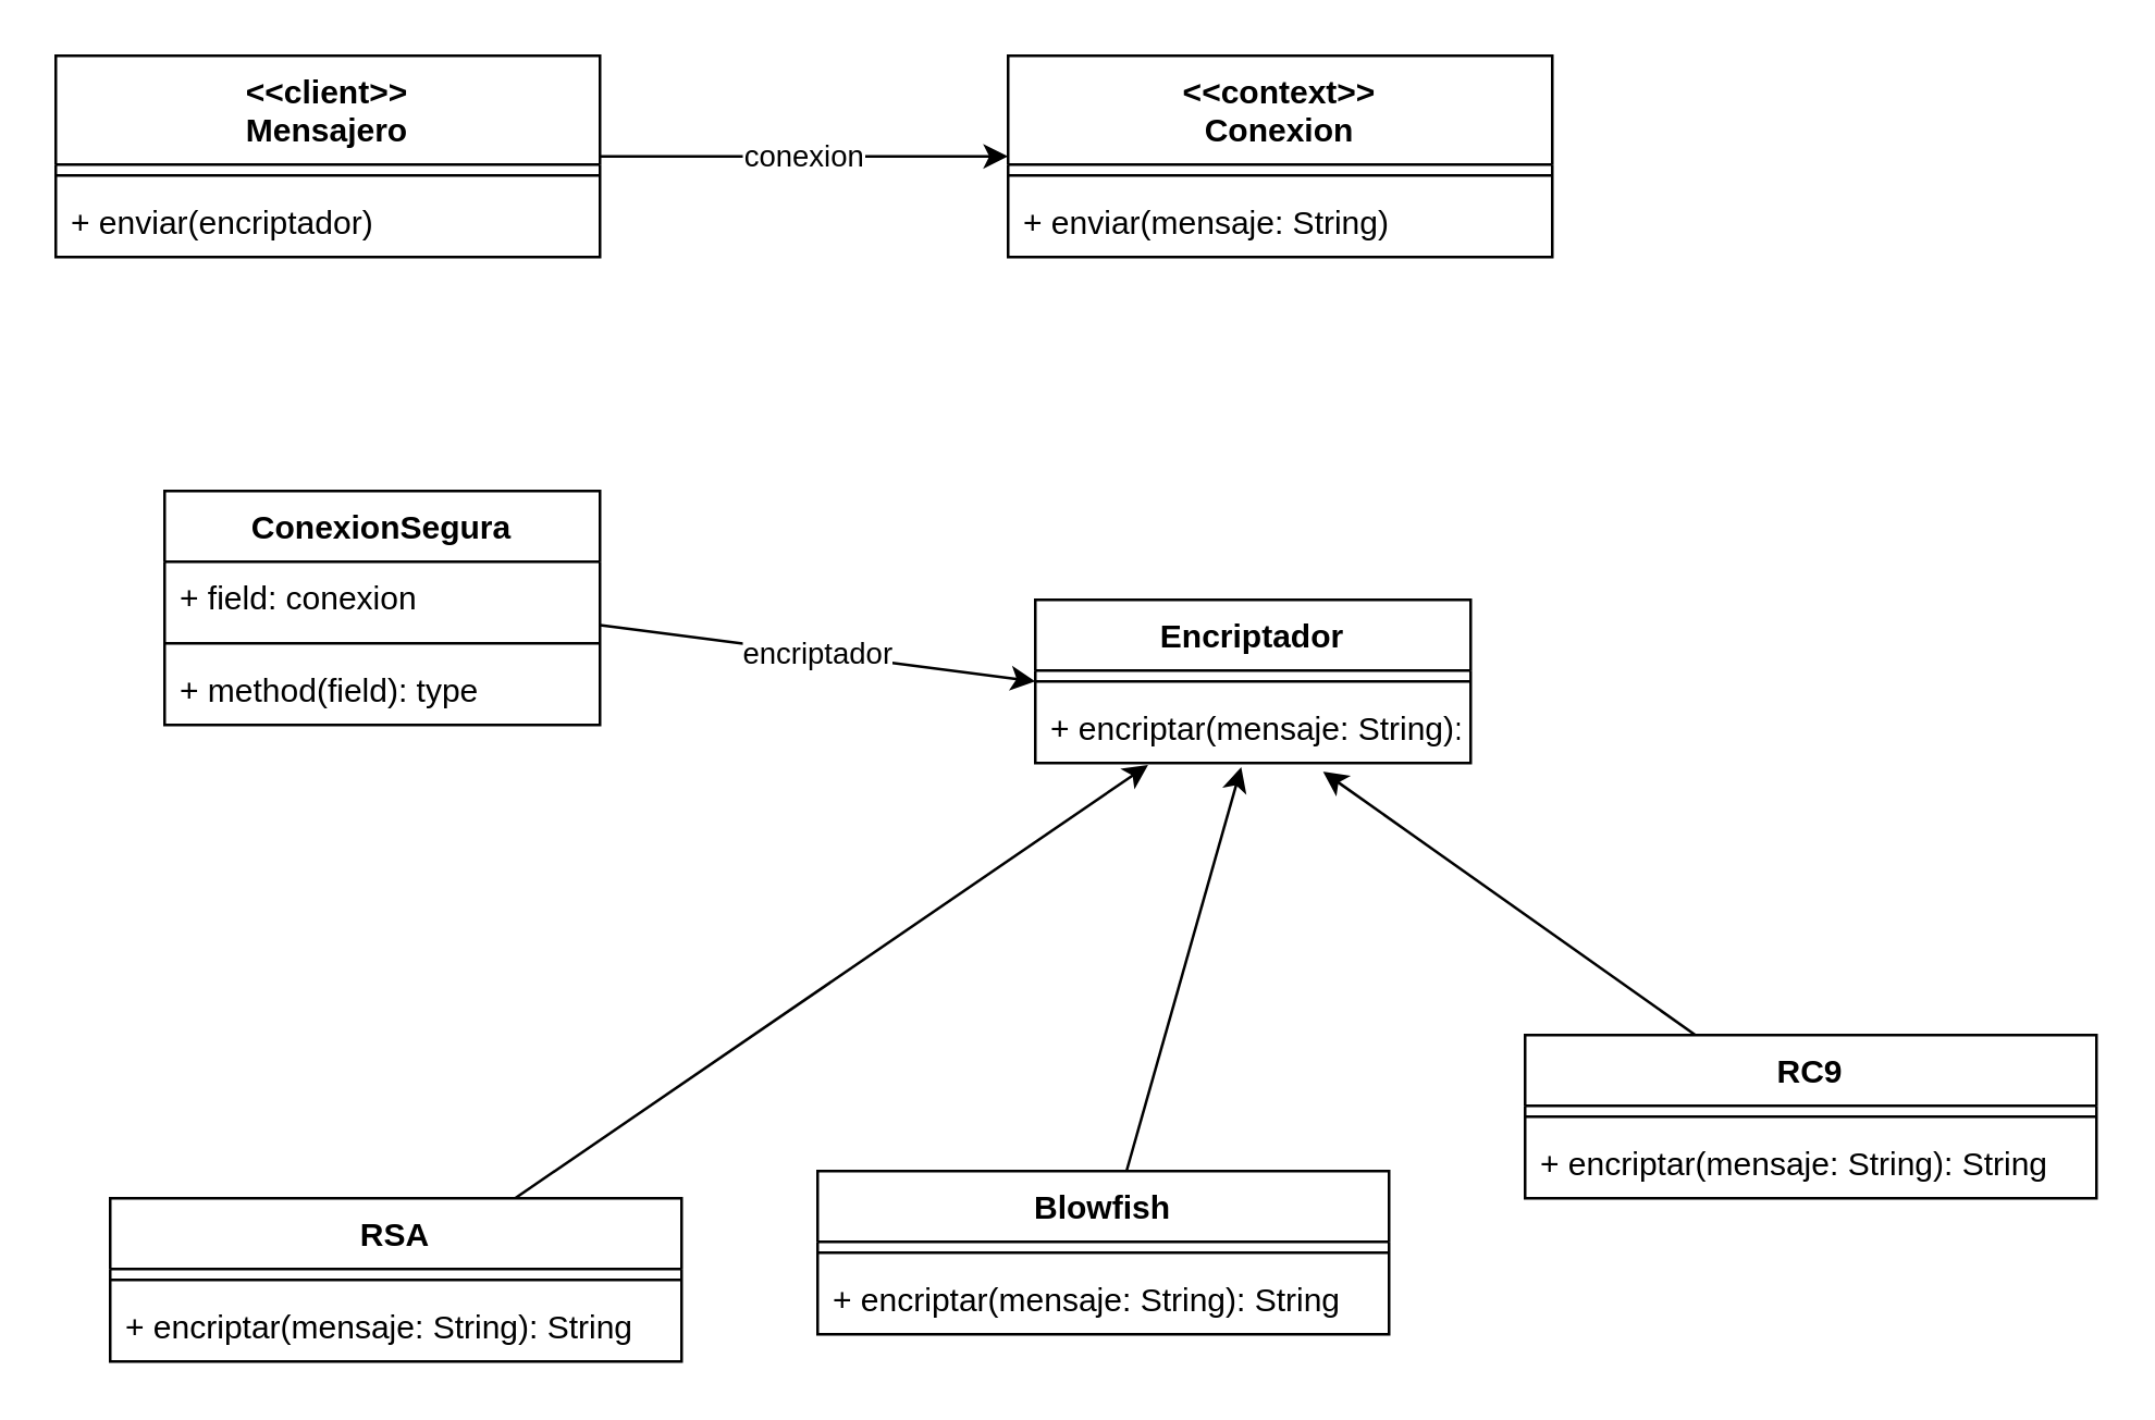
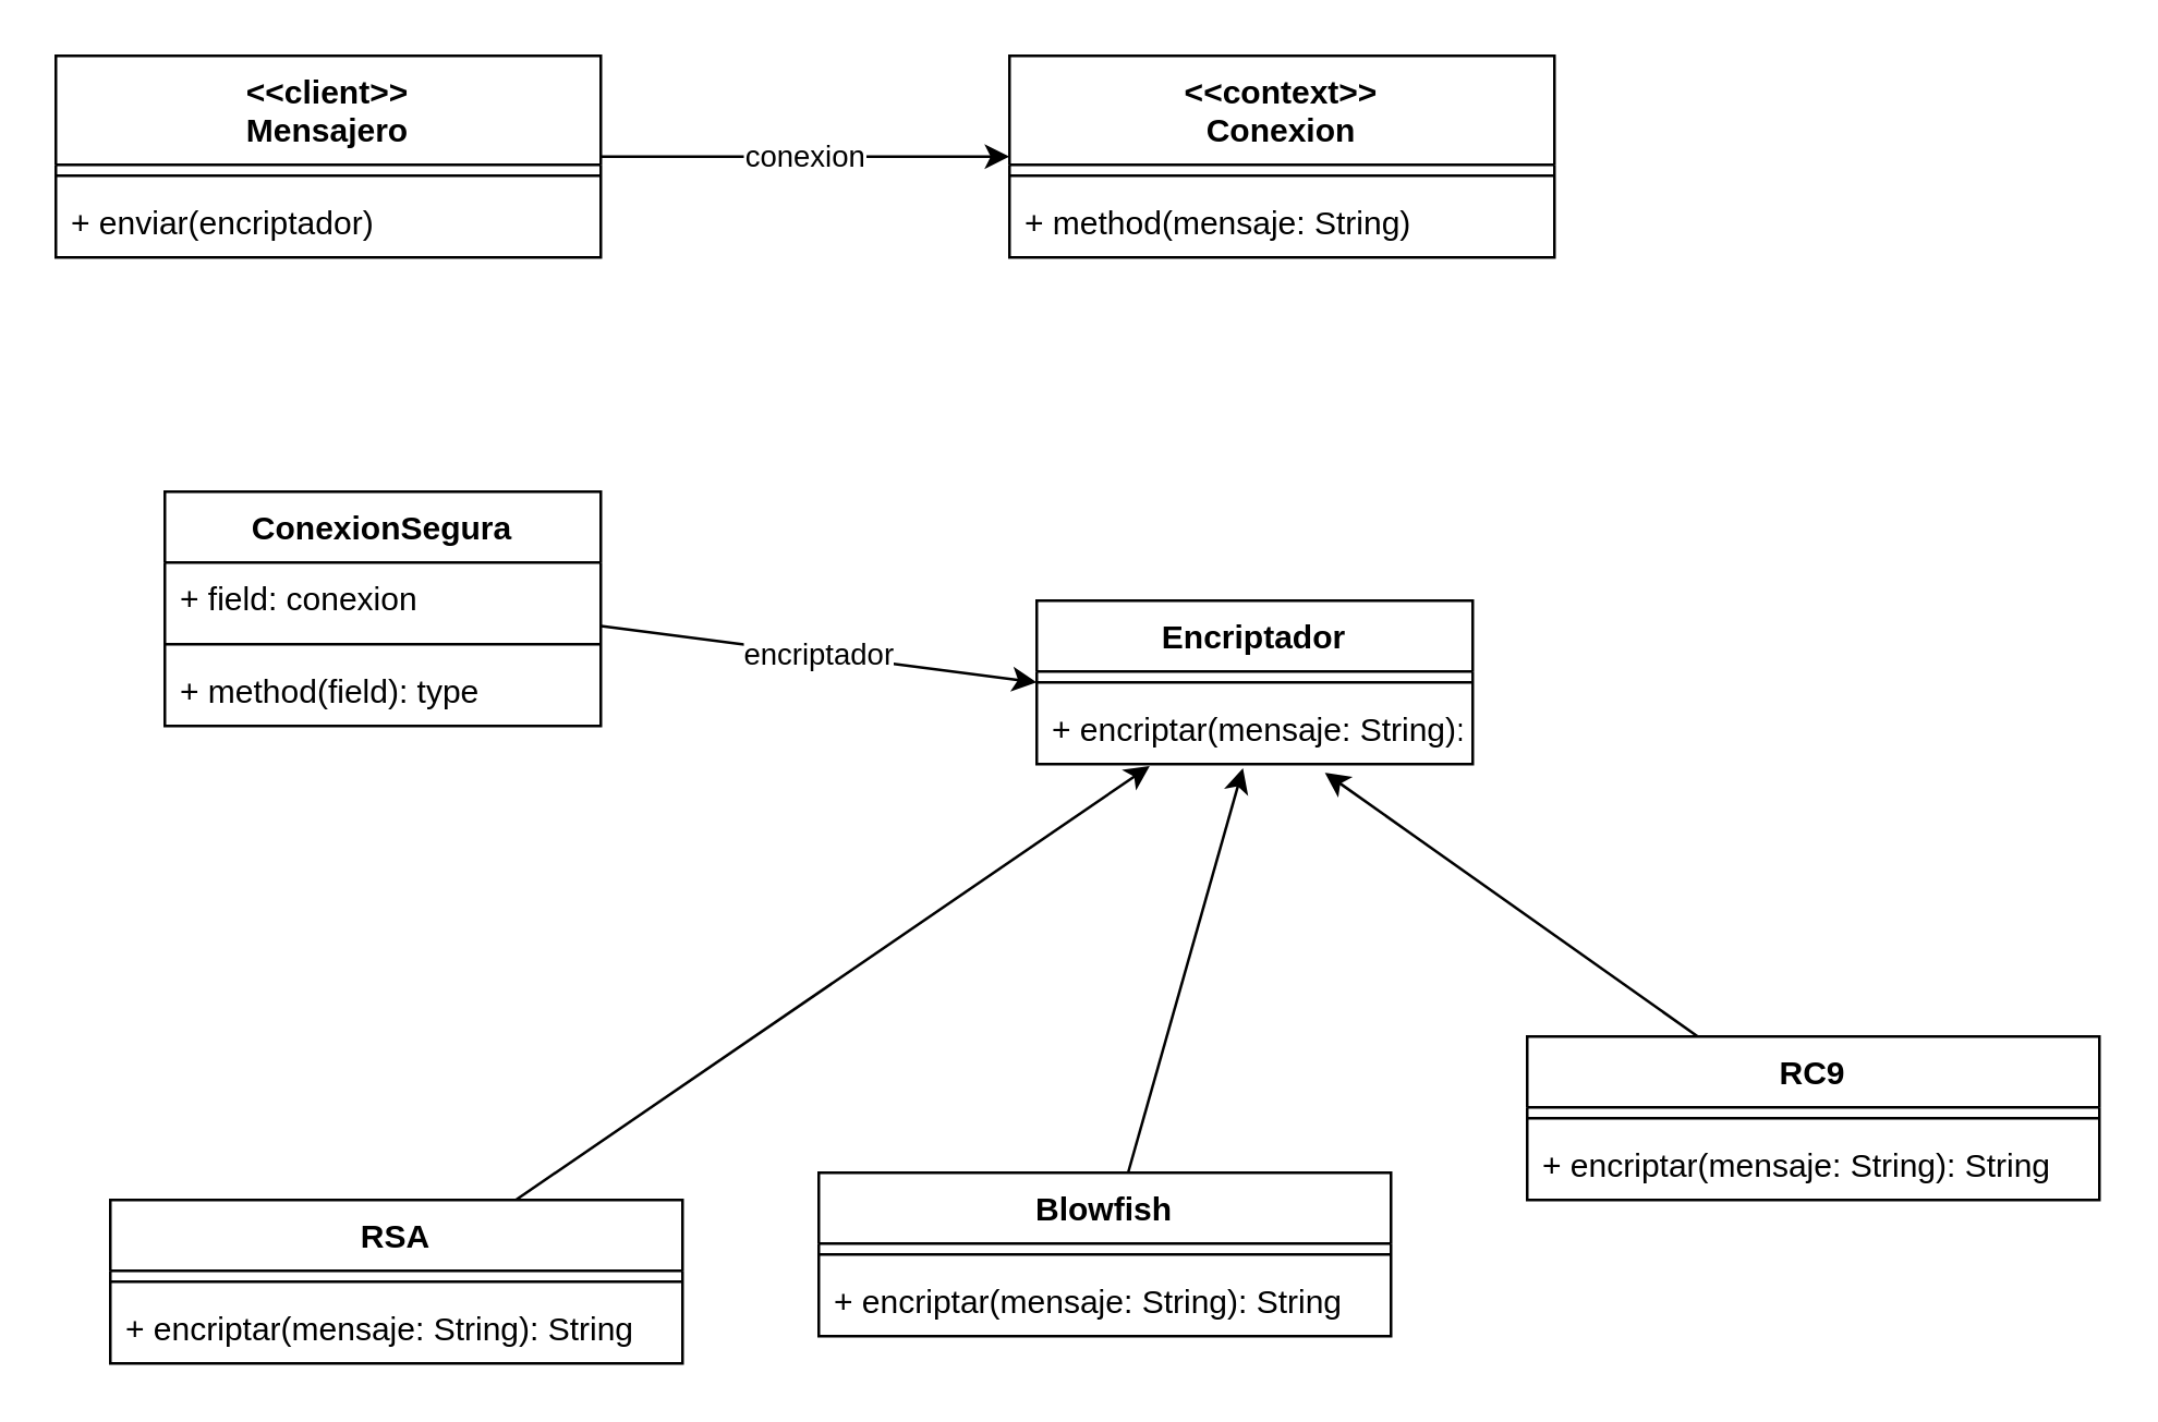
  <mxCell id="0" />
  <mxCell id="1" parent="0" />
  <mxCell id="2" value="&lt;&lt;context&gt;&gt;&#10;Conexion&#10;" style="swimlane;fontStyle=1;align=center;verticalAlign=top;childLayout=stackLayout;horizontal=1;startSize=40;horizontalStack=0;resizeParent=1;resizeParentMax=0;resizeLast=0;collapsible=1;marginBottom=0;" vertex="1" parent="1"><mxGeometry x="370" y="20" width="200" height="74" as="geometry" /></mxCell>
  <mxCell id="3" value="" style="line;strokeWidth=1;fillColor=none;align=left;verticalAlign=middle;spacingTop=-1;spacingLeft=3;spacingRight=3;rotatable=0;labelPosition=right;points=[];portConstraint=eastwest;" vertex="1" parent="2"><mxGeometry y="40" width="200" height="8" as="geometry" /></mxCell>
- <mxCell id="4" value="+ enviar(mensaje: String)" style="text;strokeColor=none;fillColor=none;align=left;verticalAlign=top;spacingLeft=4;spacingRight=4;overflow=hidden;rotatable=0;points=[[0,0.5],[1,0.5]];portConstraint=eastwest;" vertex="1" parent="2"><mxGeometry y="48" width="200" height="26" as="geometry" /></mxCell>
+ <mxCell id="4" value="+ method(mensaje: String)" style="text;strokeColor=none;fillColor=none;align=left;verticalAlign=top;spacingLeft=4;spacingRight=4;overflow=hidden;rotatable=0;points=[[0,0.5],[1,0.5]];portConstraint=eastwest;" vertex="1" parent="2"><mxGeometry y="48" width="200" height="26" as="geometry" /></mxCell>
  <mxCell id="5" value="conexion" style="edgeStyle=none;html=1;exitX=1;exitY=0.5;exitDx=0;exitDy=0;entryX=0;entryY=0.5;entryDx=0;entryDy=0;" edge="1" parent="1" source="6" target="2"><mxGeometry relative="1" as="geometry"><mxPoint x="250" y="89" as="targetPoint" /></mxGeometry></mxCell>
  <mxCell id="6" value="&lt;&lt;client&gt;&gt;&#10;Mensajero" style="swimlane;fontStyle=1;align=center;verticalAlign=top;childLayout=stackLayout;horizontal=1;startSize=40;horizontalStack=0;resizeParent=1;resizeParentMax=0;resizeLast=0;collapsible=1;marginBottom=0;" vertex="1" parent="1"><mxGeometry x="20" y="20" width="200" height="74" as="geometry" /></mxCell>
  <mxCell id="7" value="" style="line;strokeWidth=1;fillColor=none;align=left;verticalAlign=middle;spacingTop=-1;spacingLeft=3;spacingRight=3;rotatable=0;labelPosition=right;points=[];portConstraint=eastwest;" vertex="1" parent="6"><mxGeometry y="40" width="200" height="8" as="geometry" /></mxCell>
  <mxCell id="8" value="+ enviar(encriptador)" style="text;strokeColor=none;fillColor=none;align=left;verticalAlign=top;spacingLeft=4;spacingRight=4;overflow=hidden;rotatable=0;points=[[0,0.5],[1,0.5]];portConstraint=eastwest;" vertex="1" parent="6"><mxGeometry y="48" width="200" height="26" as="geometry" /></mxCell>
  <mxCell id="9" value="ConexionSegura&#10;" style="swimlane;fontStyle=1;align=center;verticalAlign=top;childLayout=stackLayout;horizontal=1;startSize=26;horizontalStack=0;resizeParent=1;resizeParentMax=0;resizeLast=0;collapsible=1;marginBottom=0;" vertex="1" parent="1"><mxGeometry x="60" y="180" width="160" height="86" as="geometry" /></mxCell>
  <mxCell id="10" value="+ field: conexion" style="text;strokeColor=none;fillColor=none;align=left;verticalAlign=top;spacingLeft=4;spacingRight=4;overflow=hidden;rotatable=0;points=[[0,0.5],[1,0.5]];portConstraint=eastwest;" vertex="1" parent="9"><mxGeometry y="26" width="160" height="26" as="geometry" /></mxCell>
  <mxCell id="11" value="" style="line;strokeWidth=1;fillColor=none;align=left;verticalAlign=middle;spacingTop=-1;spacingLeft=3;spacingRight=3;rotatable=0;labelPosition=right;points=[];portConstraint=eastwest;" vertex="1" parent="9"><mxGeometry y="52" width="160" height="8" as="geometry" /></mxCell>
  <mxCell id="12" value="+ method(field): type" style="text;strokeColor=none;fillColor=none;align=left;verticalAlign=top;spacingLeft=4;spacingRight=4;overflow=hidden;rotatable=0;points=[[0,0.5],[1,0.5]];portConstraint=eastwest;" vertex="1" parent="9"><mxGeometry y="60" width="160" height="26" as="geometry" /></mxCell>
  <mxCell id="13" value="Encriptador" style="swimlane;fontStyle=1;align=center;verticalAlign=top;childLayout=stackLayout;horizontal=1;startSize=26;horizontalStack=0;resizeParent=1;resizeParentMax=0;resizeLast=0;collapsible=1;marginBottom=0;" vertex="1" parent="1"><mxGeometry x="380" y="220" width="160" height="60" as="geometry" /></mxCell>
  <mxCell id="14" value="" style="line;strokeWidth=1;fillColor=none;align=left;verticalAlign=middle;spacingTop=-1;spacingLeft=3;spacingRight=3;rotatable=0;labelPosition=right;points=[];portConstraint=eastwest;" vertex="1" parent="13"><mxGeometry y="26" width="160" height="8" as="geometry" /></mxCell>
  <mxCell id="15" value="+ encriptar(mensaje: String): String" style="text;strokeColor=none;fillColor=none;align=left;verticalAlign=top;spacingLeft=4;spacingRight=4;overflow=hidden;rotatable=0;points=[[0,0.5],[1,0.5]];portConstraint=eastwest;" vertex="1" parent="13"><mxGeometry y="34" width="160" height="26" as="geometry" /></mxCell>
  <mxCell id="16" style="edgeStyle=none;html=1;entryX=0.259;entryY=1.026;entryDx=0;entryDy=0;entryPerimeter=0;" edge="1" parent="1" source="17" target="15"><mxGeometry relative="1" as="geometry" /></mxCell>
  <mxCell id="17" value="RSA" style="swimlane;fontStyle=1;align=center;verticalAlign=top;childLayout=stackLayout;horizontal=1;startSize=26;horizontalStack=0;resizeParent=1;resizeParentMax=0;resizeLast=0;collapsible=1;marginBottom=0;" vertex="1" parent="1"><mxGeometry x="40" y="440" width="210" height="60" as="geometry" /></mxCell>
  <mxCell id="18" value="" style="line;strokeWidth=1;fillColor=none;align=left;verticalAlign=middle;spacingTop=-1;spacingLeft=3;spacingRight=3;rotatable=0;labelPosition=right;points=[];portConstraint=eastwest;" vertex="1" parent="17"><mxGeometry y="26" width="210" height="8" as="geometry" /></mxCell>
  <mxCell id="19" value="+ encriptar(mensaje: String): String" style="text;strokeColor=none;fillColor=none;align=left;verticalAlign=top;spacingLeft=4;spacingRight=4;overflow=hidden;rotatable=0;points=[[0,0.5],[1,0.5]];portConstraint=eastwest;" vertex="1" parent="17"><mxGeometry y="34" width="210" height="26" as="geometry" /></mxCell>
  <mxCell id="20" style="edgeStyle=none;html=1;entryX=0.473;entryY=1.058;entryDx=0;entryDy=0;entryPerimeter=0;" edge="1" parent="1" source="21" target="15"><mxGeometry relative="1" as="geometry" /></mxCell>
  <mxCell id="21" value="Blowfish" style="swimlane;fontStyle=1;align=center;verticalAlign=top;childLayout=stackLayout;horizontal=1;startSize=26;horizontalStack=0;resizeParent=1;resizeParentMax=0;resizeLast=0;collapsible=1;marginBottom=0;" vertex="1" parent="1"><mxGeometry x="300" y="430" width="210" height="60" as="geometry" /></mxCell>
  <mxCell id="22" value="" style="line;strokeWidth=1;fillColor=none;align=left;verticalAlign=middle;spacingTop=-1;spacingLeft=3;spacingRight=3;rotatable=0;labelPosition=right;points=[];portConstraint=eastwest;" vertex="1" parent="21"><mxGeometry y="26" width="210" height="8" as="geometry" /></mxCell>
  <mxCell id="23" value="+ encriptar(mensaje: String): String" style="text;strokeColor=none;fillColor=none;align=left;verticalAlign=top;spacingLeft=4;spacingRight=4;overflow=hidden;rotatable=0;points=[[0,0.5],[1,0.5]];portConstraint=eastwest;" vertex="1" parent="21"><mxGeometry y="34" width="210" height="26" as="geometry" /></mxCell>
  <mxCell id="24" style="edgeStyle=none;html=1;entryX=0.661;entryY=1.122;entryDx=0;entryDy=0;entryPerimeter=0;" edge="1" parent="1" source="25" target="15"><mxGeometry relative="1" as="geometry"><mxPoint x="650" y="390" as="targetPoint" /></mxGeometry></mxCell>
  <mxCell id="25" value="RC9" style="swimlane;fontStyle=1;align=center;verticalAlign=top;childLayout=stackLayout;horizontal=1;startSize=26;horizontalStack=0;resizeParent=1;resizeParentMax=0;resizeLast=0;collapsible=1;marginBottom=0;" vertex="1" parent="1"><mxGeometry x="560" y="380" width="210" height="60" as="geometry" /></mxCell>
  <mxCell id="26" value="" style="line;strokeWidth=1;fillColor=none;align=left;verticalAlign=middle;spacingTop=-1;spacingLeft=3;spacingRight=3;rotatable=0;labelPosition=right;points=[];portConstraint=eastwest;" vertex="1" parent="25"><mxGeometry y="26" width="210" height="8" as="geometry" /></mxCell>
  <mxCell id="27" value="+ encriptar(mensaje: String): String" style="text;strokeColor=none;fillColor=none;align=left;verticalAlign=top;spacingLeft=4;spacingRight=4;overflow=hidden;rotatable=0;points=[[0,0.5],[1,0.5]];portConstraint=eastwest;" vertex="1" parent="25"><mxGeometry y="34" width="210" height="26" as="geometry" /></mxCell>
  <mxCell id="28" value="encriptador" style="edgeStyle=none;html=1;entryX=0;entryY=0.5;entryDx=0;entryDy=0;" edge="1" parent="1" source="10" target="13"><mxGeometry relative="1" as="geometry"><mxPoint x="490" y="296.576" as="targetPoint" /></mxGeometry></mxCell>
